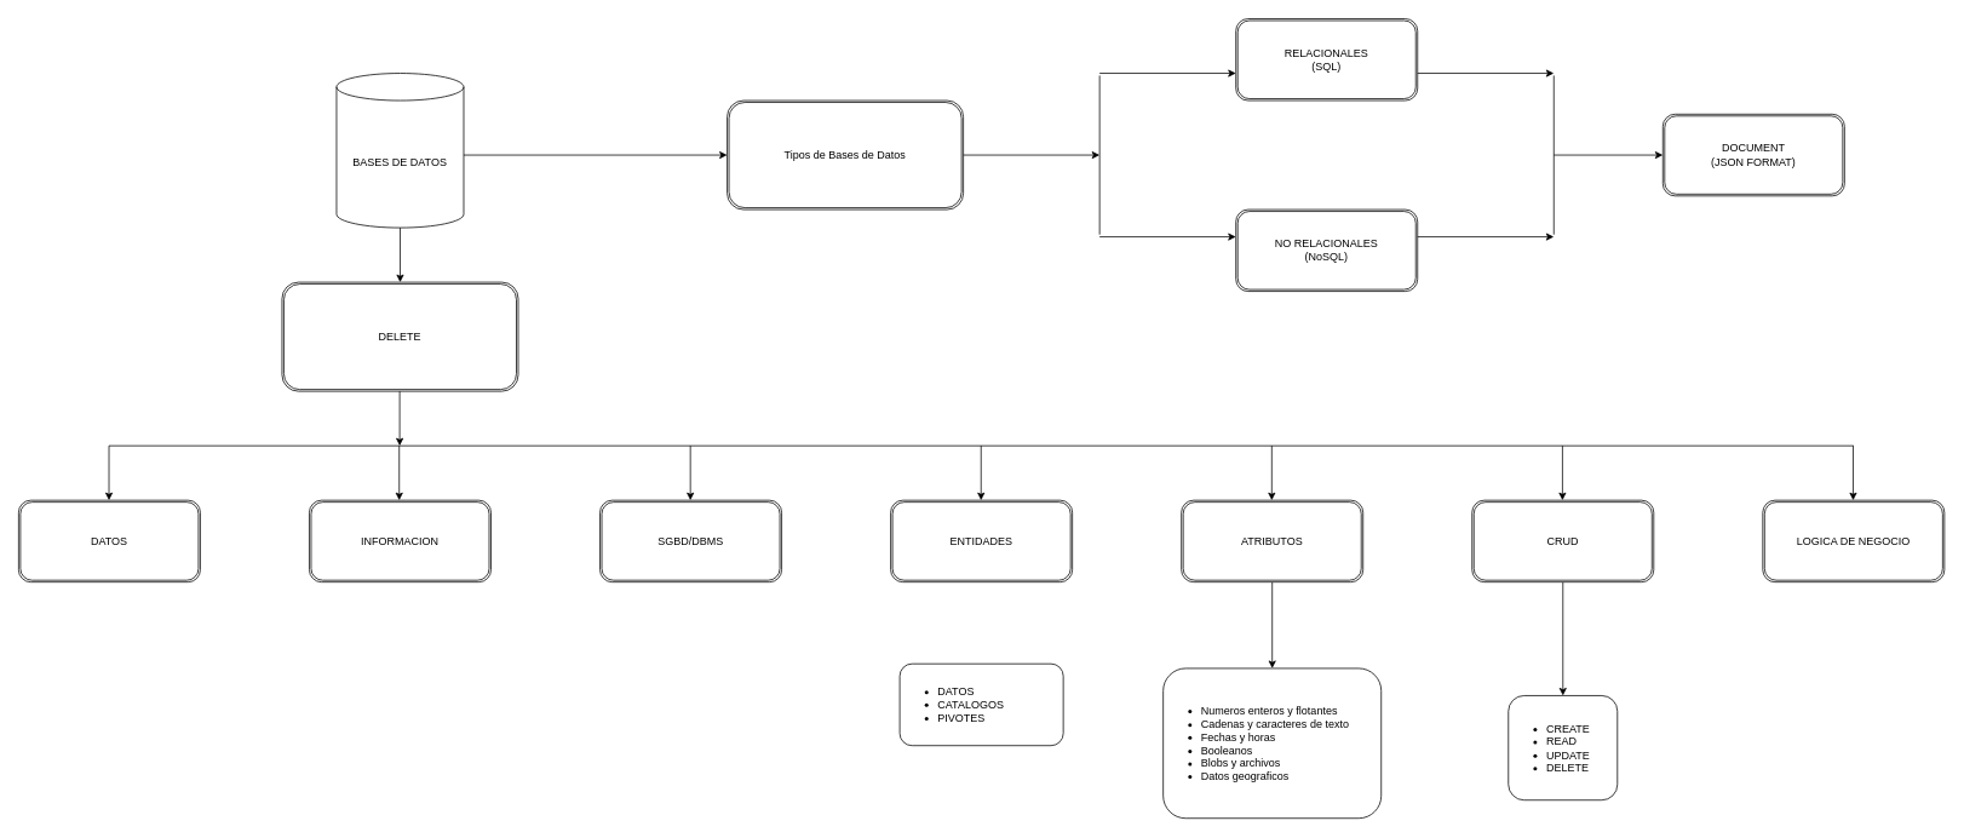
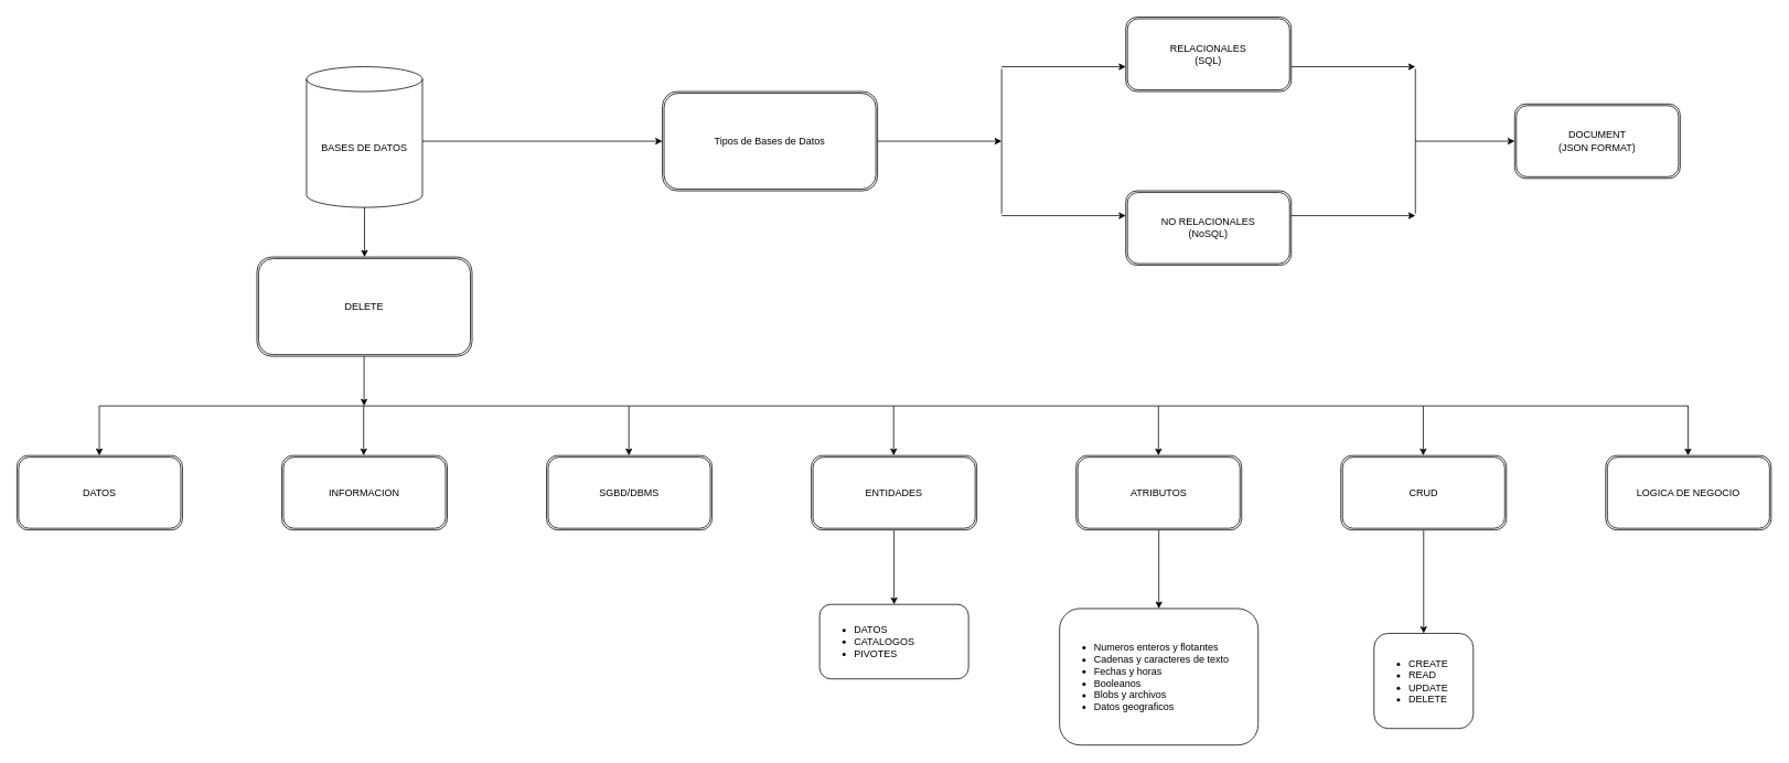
  <mxCell id="0" />
  <mxCell id="1" parent="0" />
  <mxCell id="2" value="" style="endArrow=classic;html=1;" edge="1" parent="1"><mxGeometry width="50" height="50" relative="1" as="geometry"><mxPoint x="440" y="250" as="sourcePoint" /><mxPoint x="440" y="310" as="targetPoint" /></mxGeometry></mxCell>
  <mxCell id="3" value="&lt;div style=&quot;text-align: left;&quot;&gt;&lt;span style=&quot;background-color: initial;&quot;&gt;BASES DE DATOS&lt;/span&gt;&lt;/div&gt;" style="shape=cylinder3;whiteSpace=wrap;html=1;boundedLbl=1;backgroundOutline=1;size=15;" vertex="1" parent="1"><mxGeometry x="370" y="80" width="140" height="170" as="geometry" /></mxCell>
  <mxCell id="4" value="" style="endArrow=none;html=1;" edge="1" parent="1"><mxGeometry width="50" height="50" relative="1" as="geometry"><mxPoint x="119.5" y="490" as="sourcePoint" /><mxPoint x="2040" y="490" as="targetPoint" /></mxGeometry></mxCell>
  <mxCell id="5" value="" style="endArrow=classic;html=1;" edge="1" parent="1"><mxGeometry width="50" height="50" relative="1" as="geometry"><mxPoint x="119.5" y="490" as="sourcePoint" /><mxPoint x="119.5" y="550" as="targetPoint" /></mxGeometry></mxCell>
  <mxCell id="6" value="" style="endArrow=classic;html=1;" edge="1" parent="1"><mxGeometry width="50" height="50" relative="1" as="geometry"><mxPoint x="759.5" y="490" as="sourcePoint" /><mxPoint x="759.5" y="550" as="targetPoint" /></mxGeometry></mxCell>
  <mxCell id="7" value="" style="endArrow=classic;html=1;" edge="1" parent="1"><mxGeometry width="50" height="50" relative="1" as="geometry"><mxPoint x="439" y="490" as="sourcePoint" /><mxPoint x="439" y="550" as="targetPoint" /></mxGeometry></mxCell>
  <mxCell id="8" value="DELETE" style="shape=ext;double=1;rounded=1;whiteSpace=wrap;html=1;" vertex="1" parent="1"><mxGeometry x="310" y="310" width="260" height="120" as="geometry" /></mxCell>
  <mxCell id="9" value="DATOS" style="shape=ext;double=1;rounded=1;whiteSpace=wrap;html=1;" vertex="1" parent="1"><mxGeometry x="20" y="550" width="200" height="90" as="geometry" /></mxCell>
  <mxCell id="10" value="SGBD/DBMS" style="shape=ext;double=1;rounded=1;whiteSpace=wrap;html=1;" vertex="1" parent="1"><mxGeometry x="660" y="550" width="200" height="90" as="geometry" /></mxCell>
  <mxCell id="11" value="INFORMACION" style="shape=ext;double=1;rounded=1;whiteSpace=wrap;html=1;" vertex="1" parent="1"><mxGeometry x="340" y="550" width="200" height="90" as="geometry" /></mxCell>
  <mxCell id="12" value="" style="endArrow=classic;html=1;" edge="1" parent="1"><mxGeometry width="50" height="50" relative="1" as="geometry"><mxPoint x="439.5" y="430" as="sourcePoint" /><mxPoint x="439.5" y="490" as="targetPoint" /></mxGeometry></mxCell>
  <mxCell id="13" value="" style="endArrow=classic;html=1;" edge="1" parent="1"><mxGeometry width="50" height="50" relative="1" as="geometry"><mxPoint x="510" as="sourcePoint" y="170" /><mxPoint x="800" as="targetPoint" y="170" /></mxGeometry></mxCell>
  <mxCell id="14" value="Tipos de Bases de Datos" style="shape=ext;double=1;rounded=1;whiteSpace=wrap;html=1;" vertex="1" parent="1"><mxGeometry x="800" y="110" width="260" height="120" as="geometry" /></mxCell>
  <mxCell id="15" value="" style="endArrow=classic;html=1;" edge="1" parent="1"><mxGeometry width="50" height="50" relative="1" as="geometry"><mxPoint x="1060" as="sourcePoint" y="170" /><mxPoint x="1210" as="targetPoint" y="170" /></mxGeometry></mxCell>
  <mxCell id="16" value="" style="endArrow=none;html=1;" edge="1" parent="1"><mxGeometry width="50" height="50" relative="1" as="geometry"><mxPoint x="1210" y="257.5" as="sourcePoint" /><mxPoint x="1210" y="82.5" as="targetPoint" /></mxGeometry></mxCell>
  <mxCell id="17" value="" style="endArrow=classic;html=1;" edge="1" parent="1"><mxGeometry width="50" height="50" relative="1" as="geometry"><mxPoint x="1210" y="80" as="sourcePoint" /><mxPoint x="1360" y="80" as="targetPoint" /></mxGeometry></mxCell>
  <mxCell id="18" value="" style="endArrow=classic;html=1;" edge="1" parent="1"><mxGeometry width="50" height="50" relative="1" as="geometry"><mxPoint x="1210" y="260" as="sourcePoint" /><mxPoint x="1360" y="260" as="targetPoint" /></mxGeometry></mxCell>
  <mxCell id="19" value="RELACIONALES&lt;br&gt;(SQL)" style="shape=ext;double=1;rounded=1;whiteSpace=wrap;html=1;" vertex="1" parent="1"><mxGeometry x="1360" y="20" width="200" height="90" as="geometry" /></mxCell>
  <mxCell id="20" value="NO RELACIONALES&lt;br&gt;(NoSQL)" style="shape=ext;double=1;rounded=1;whiteSpace=wrap;html=1;" vertex="1" parent="1"><mxGeometry x="1360" y="230" width="200" height="90" as="geometry" /></mxCell>
  <mxCell id="21" value="" style="endArrow=none;html=1;" edge="1" parent="1"><mxGeometry width="50" height="50" relative="1" as="geometry"><mxPoint x="1710" y="257.5" as="sourcePoint" /><mxPoint x="1710" y="82.5" as="targetPoint" /></mxGeometry></mxCell>
  <mxCell id="22" value="" style="endArrow=classic;html=1;" edge="1" parent="1"><mxGeometry width="50" height="50" relative="1" as="geometry"><mxPoint x="1560" y="80" as="sourcePoint" /><mxPoint x="1710" y="80" as="targetPoint" /></mxGeometry></mxCell>
  <mxCell id="23" value="" style="endArrow=classic;html=1;" edge="1" parent="1"><mxGeometry width="50" height="50" relative="1" as="geometry"><mxPoint x="1560" y="260" as="sourcePoint" /><mxPoint x="1710" y="260" as="targetPoint" /></mxGeometry></mxCell>
  <mxCell id="24" value="" style="endArrow=classic;html=1;" edge="1" parent="1"><mxGeometry width="50" height="50" relative="1" as="geometry"><mxPoint x="1710" as="sourcePoint" y="170" /><mxPoint x="1830" as="targetPoint" y="170" /></mxGeometry></mxCell>
  <mxCell id="25" value="DOCUMENT&lt;br&gt;(JSON FORMAT)" style="shape=ext;double=1;rounded=1;whiteSpace=wrap;html=1;" vertex="1" parent="1"><mxGeometry x="1830" y="125" width="200" height="90" as="geometry" /></mxCell>
+ <mxCell id="26" value="" style="edgeStyle=none;html=1;" edge="1" parent="1" source="27" target="32"><mxGeometry relative="1" as="geometry" /></mxCell>
  <mxCell id="27" value="ENTIDADES" style="shape=ext;double=1;rounded=1;whiteSpace=wrap;html=1;" vertex="1" parent="1"><mxGeometry x="980" y="550" width="200" height="90" as="geometry" /></mxCell>
  <mxCell id="28" value="" style="endArrow=classic;html=1;" edge="1" parent="1"><mxGeometry width="50" height="50" relative="1" as="geometry"><mxPoint x="1079.5" y="490" as="sourcePoint" /><mxPoint x="1079.5" y="550" as="targetPoint" /></mxGeometry></mxCell>
  <mxCell id="29" value="" style="edgeStyle=none;html=1;" edge="1" parent="1" source="30" target="33"><mxGeometry relative="1" as="geometry" /></mxCell>
  <mxCell id="30" value="ATRIBUTOS" style="shape=ext;double=1;rounded=1;whiteSpace=wrap;html=1;" vertex="1" parent="1"><mxGeometry x="1300" y="550" width="200" height="90" as="geometry" /></mxCell>
  <mxCell id="31" value="" style="endArrow=classic;html=1;" edge="1" parent="1"><mxGeometry width="50" height="50" relative="1" as="geometry"><mxPoint x="1399.5" y="490" as="sourcePoint" /><mxPoint x="1399.5" y="550" as="targetPoint" /></mxGeometry></mxCell>
  <mxCell id="32" value="&lt;ul&gt;&lt;li&gt;DATOS&lt;/li&gt;&lt;li&gt;CATALOGOS&lt;/li&gt;&lt;li&gt;PIVOTES&lt;/li&gt;&lt;/ul&gt;" style="whiteSpace=wrap;html=1;rounded=1;align=left;" vertex="1" parent="1"><mxGeometry x="990" y="730" width="180" height="90" as="geometry" /></mxCell>
  <mxCell id="33" value="&lt;div style=&quot;&quot;&gt;&lt;ul&gt;&lt;li&gt;&lt;span style=&quot;background-color: initial;&quot;&gt;Numeros enteros y flotantes&lt;/span&gt;&lt;/li&gt;&lt;li style=&quot;&quot;&gt;&lt;span style=&quot;background-color: initial;&quot;&gt;Cadenas y caracteres de texto&lt;/span&gt;&lt;/li&gt;&lt;li style=&quot;&quot;&gt;&lt;span style=&quot;background-color: initial;&quot;&gt;Fechas y horas&lt;/span&gt;&lt;/li&gt;&lt;li style=&quot;&quot;&gt;&lt;span style=&quot;background-color: initial;&quot;&gt;Booleanos&lt;/span&gt;&lt;/li&gt;&lt;li style=&quot;&quot;&gt;&lt;span style=&quot;background-color: initial;&quot;&gt;Blobs y archivos&lt;/span&gt;&lt;/li&gt;&lt;li style=&quot;&quot;&gt;&lt;span style=&quot;background-color: initial;&quot;&gt;Datos geograficos&lt;/span&gt;&lt;/li&gt;&lt;/ul&gt;&lt;/div&gt;" style="whiteSpace=wrap;html=1;rounded=1;align=left;" vertex="1" parent="1"><mxGeometry x="1280" y="735" width="240" height="165" as="geometry" /></mxCell>
  <mxCell id="34" value="" style="edgeStyle=none;html=1;" edge="1" parent="1" source="35" target="37"><mxGeometry relative="1" as="geometry" /></mxCell>
  <mxCell id="35" value="CRUD" style="shape=ext;double=1;rounded=1;whiteSpace=wrap;html=1;" vertex="1" parent="1"><mxGeometry x="1620" y="550" width="200" height="90" as="geometry" /></mxCell>
  <mxCell id="36" value="" style="endArrow=classic;html=1;" edge="1" parent="1"><mxGeometry width="50" height="50" relative="1" as="geometry"><mxPoint x="1719.5" y="490" as="sourcePoint" /><mxPoint x="1719.5" y="550" as="targetPoint" /></mxGeometry></mxCell>
  <mxCell id="37" value="&lt;ul&gt;&lt;li&gt;CREATE&lt;/li&gt;&lt;li&gt;READ&lt;/li&gt;&lt;li&gt;UPDATE&lt;/li&gt;&lt;li&gt;DELETE&lt;/li&gt;&lt;/ul&gt;" style="whiteSpace=wrap;html=1;rounded=1;align=left;" vertex="1" parent="1"><mxGeometry x="1660" y="765" width="120" height="115" as="geometry" /></mxCell>
  <mxCell id="38" value="LOGICA DE NEGOCIO" style="shape=ext;double=1;rounded=1;whiteSpace=wrap;html=1;" vertex="1" parent="1"><mxGeometry x="1940" y="550" width="200" height="90" as="geometry" /></mxCell>
  <mxCell id="39" value="" style="endArrow=classic;html=1;" edge="1" parent="1"><mxGeometry width="50" height="50" relative="1" as="geometry"><mxPoint x="2039.5" y="490" as="sourcePoint" /><mxPoint x="2039.5" y="550" as="targetPoint" /></mxGeometry></mxCell>
